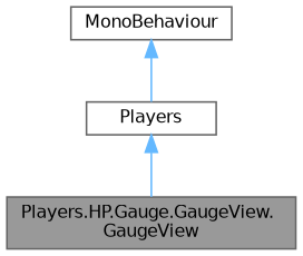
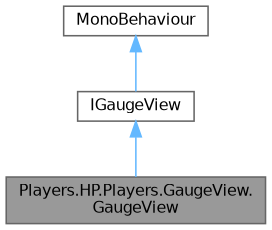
  digraph {
    node [color=gray40 fillcolor=white fontname=Helvetica fontsize=10 shape=box style=filled]
    edge [color=steelblue1 dir=back fontname=Helvetica fontsize=10 labelfontname=Helvetica labelfontsize=10 style=solid]
-   n1 [fillcolor=grey60 fontcolor=black height=0.2 label="Players.HP.Gauge.GaugeView.\lGaugeView" width=0.4]
+   n1 [fillcolor=grey60 fontcolor=black height=0.2 label="Players.HP.Players.GaugeView.\lGaugeView" width=0.4]
    n2 [height=0.2 label=MonoBehaviour width=0.4]
-   n3 [height=0.2 label=Players width=0.4]
+   n3 [height=0.2 label=IGaugeView width=0.4]
    n2 -> n3
    n3 -> n1
  }
